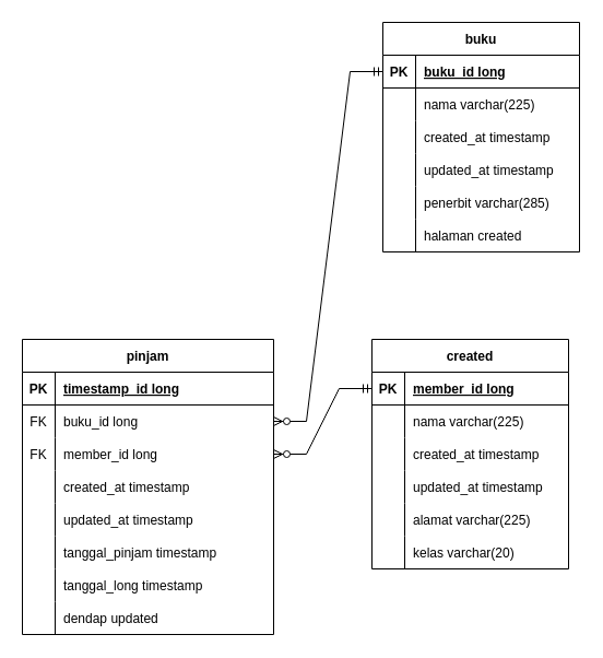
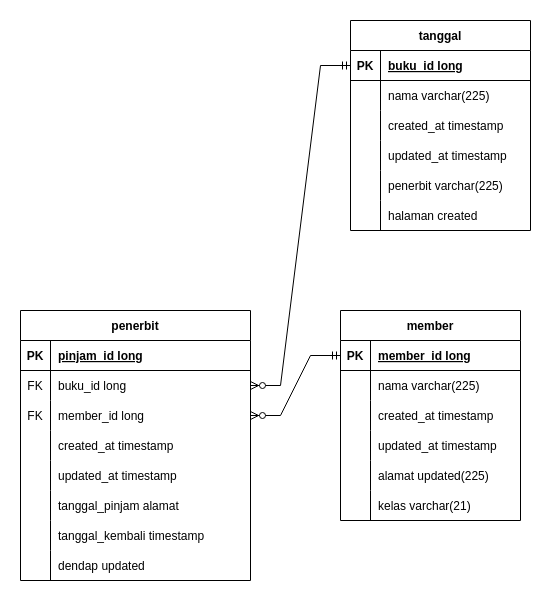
  <mxCell id="0" />
  <mxCell id="1" parent="0" />
- <mxCell id="2" value="buku" style="shape=table;startSize=30;container=1;collapsible=1;childLayout=tableLayout;fixedRows=1;rowLines=0;fontStyle=1;align=center;resizeLast=1;" vertex="1" parent="1"><mxGeometry x="350" y="20" width="180" height="210" as="geometry" /></mxCell>
+ <mxCell id="2" value="tanggal" style="shape=table;startSize=30;container=1;collapsible=1;childLayout=tableLayout;fixedRows=1;rowLines=0;fontStyle=1;align=center;resizeLast=1;" vertex="1" parent="1"><mxGeometry x="350" y="20" width="180" height="210" as="geometry" /></mxCell>
  <mxCell id="3" value="" style="shape=tableRow;horizontal=0;startSize=0;swimlaneHead=0;swimlaneBody=0;fillColor=none;collapsible=0;dropTarget=0;points=[[0,0.5],[1,0.5]];portConstraint=eastwest;top=0;left=0;right=0;bottom=1;" vertex="1" parent="2"><mxGeometry y="30" width="180" height="30" as="geometry" /></mxCell>
  <mxCell id="4" value="PK" style="shape=partialRectangle;connectable=0;fillColor=none;top=0;left=0;bottom=0;right=0;fontStyle=1;overflow=hidden;" vertex="1" parent="3"><mxGeometry width="30" height="30" as="geometry"><mxRectangle width="30" height="30" as="alternateBounds" /></mxGeometry></mxCell>
  <mxCell id="5" value="buku_id long" style="shape=partialRectangle;connectable=0;fillColor=none;top=0;left=0;bottom=0;right=0;align=left;spacingLeft=6;fontStyle=5;overflow=hidden;" vertex="1" parent="3"><mxGeometry x="30" width="150" height="30" as="geometry"><mxRectangle width="150" height="30" as="alternateBounds" /></mxGeometry></mxCell>
  <mxCell id="6" value="" style="shape=tableRow;horizontal=0;startSize=0;swimlaneHead=0;swimlaneBody=0;fillColor=none;collapsible=0;dropTarget=0;points=[[0,0.5],[1,0.5]];portConstraint=eastwest;top=0;left=0;right=0;bottom=0;" vertex="1" parent="2"><mxGeometry y="60" width="180" height="30" as="geometry" /></mxCell>
  <mxCell id="7" value="" style="shape=partialRectangle;connectable=0;fillColor=none;top=0;left=0;bottom=0;right=0;editable=1;overflow=hidden;" vertex="1" parent="6"><mxGeometry width="30" height="30" as="geometry"><mxRectangle width="30" height="30" as="alternateBounds" /></mxGeometry></mxCell>
  <mxCell id="8" value="nama varchar(225)" style="shape=partialRectangle;connectable=0;fillColor=none;top=0;left=0;bottom=0;right=0;align=left;spacingLeft=6;overflow=hidden;" vertex="1" parent="6"><mxGeometry x="30" width="150" height="30" as="geometry"><mxRectangle width="150" height="30" as="alternateBounds" /></mxGeometry></mxCell>
  <mxCell id="9" value="" style="shape=tableRow;horizontal=0;startSize=0;swimlaneHead=0;swimlaneBody=0;fillColor=none;collapsible=0;dropTarget=0;points=[[0,0.5],[1,0.5]];portConstraint=eastwest;top=0;left=0;right=0;bottom=0;" vertex="1" parent="2"><mxGeometry y="90" width="180" height="30" as="geometry" /></mxCell>
  <mxCell id="10" value="" style="shape=partialRectangle;connectable=0;fillColor=none;top=0;left=0;bottom=0;right=0;editable=1;overflow=hidden;" vertex="1" parent="9"><mxGeometry width="30" height="30" as="geometry"><mxRectangle width="30" height="30" as="alternateBounds" /></mxGeometry></mxCell>
  <mxCell id="11" value="created_at timestamp" style="shape=partialRectangle;connectable=0;fillColor=none;top=0;left=0;bottom=0;right=0;align=left;spacingLeft=6;overflow=hidden;" vertex="1" parent="9"><mxGeometry x="30" width="150" height="30" as="geometry"><mxRectangle width="150" height="30" as="alternateBounds" /></mxGeometry></mxCell>
  <mxCell id="12" value="" style="shape=tableRow;horizontal=0;startSize=0;swimlaneHead=0;swimlaneBody=0;fillColor=none;collapsible=0;dropTarget=0;points=[[0,0.5],[1,0.5]];portConstraint=eastwest;top=0;left=0;right=0;bottom=0;" vertex="1" parent="2"><mxGeometry y="120" width="180" height="30" as="geometry" /></mxCell>
  <mxCell id="13" value="" style="shape=partialRectangle;connectable=0;fillColor=none;top=0;left=0;bottom=0;right=0;editable=1;overflow=hidden;" vertex="1" parent="12"><mxGeometry width="30" height="30" as="geometry"><mxRectangle width="30" height="30" as="alternateBounds" /></mxGeometry></mxCell>
  <mxCell id="14" value="updated_at timestamp" style="shape=partialRectangle;connectable=0;fillColor=none;top=0;left=0;bottom=0;right=0;align=left;spacingLeft=6;overflow=hidden;" vertex="1" parent="12"><mxGeometry x="30" width="150" height="30" as="geometry"><mxRectangle width="150" height="30" as="alternateBounds" /></mxGeometry></mxCell>
  <mxCell id="15" value="" style="shape=tableRow;horizontal=0;startSize=0;swimlaneHead=0;swimlaneBody=0;fillColor=none;collapsible=0;dropTarget=0;points=[[0,0.5],[1,0.5]];portConstraint=eastwest;top=0;left=0;right=0;bottom=0;" vertex="1" parent="2"><mxGeometry y="150" width="180" height="30" as="geometry" /></mxCell>
  <mxCell id="16" value="" style="shape=partialRectangle;connectable=0;fillColor=none;top=0;left=0;bottom=0;right=0;editable=1;overflow=hidden;" vertex="1" parent="15"><mxGeometry width="30" height="30" as="geometry"><mxRectangle width="30" height="30" as="alternateBounds" /></mxGeometry></mxCell>
- <mxCell id="17" value="penerbit varchar(285)" style="shape=partialRectangle;connectable=0;fillColor=none;top=0;left=0;bottom=0;right=0;align=left;spacingLeft=6;overflow=hidden;" vertex="1" parent="15"><mxGeometry x="30" width="150" height="30" as="geometry"><mxRectangle width="150" height="30" as="alternateBounds" /></mxGeometry></mxCell>
+ <mxCell id="17" value="penerbit varchar(225)" style="shape=partialRectangle;connectable=0;fillColor=none;top=0;left=0;bottom=0;right=0;align=left;spacingLeft=6;overflow=hidden;" vertex="1" parent="15"><mxGeometry x="30" width="150" height="30" as="geometry"><mxRectangle width="150" height="30" as="alternateBounds" /></mxGeometry></mxCell>
  <mxCell id="18" value="" style="shape=tableRow;horizontal=0;startSize=0;swimlaneHead=0;swimlaneBody=0;fillColor=none;collapsible=0;dropTarget=0;points=[[0,0.5],[1,0.5]];portConstraint=eastwest;top=0;left=0;right=0;bottom=0;" vertex="1" parent="2"><mxGeometry y="180" width="180" height="30" as="geometry" /></mxCell>
  <mxCell id="19" value="" style="shape=partialRectangle;connectable=0;fillColor=none;top=0;left=0;bottom=0;right=0;editable=1;overflow=hidden;" vertex="1" parent="18"><mxGeometry width="30" height="30" as="geometry"><mxRectangle width="30" height="30" as="alternateBounds" /></mxGeometry></mxCell>
  <mxCell id="20" value="halaman created" style="shape=partialRectangle;connectable=0;fillColor=none;top=0;left=0;bottom=0;right=0;align=left;spacingLeft=6;overflow=hidden;" vertex="1" parent="18"><mxGeometry x="30" width="150" height="30" as="geometry"><mxRectangle width="150" height="30" as="alternateBounds" /></mxGeometry></mxCell>
- <mxCell id="21" value="created" style="shape=table;startSize=30;container=1;collapsible=1;childLayout=tableLayout;fixedRows=1;rowLines=0;fontStyle=1;align=center;resizeLast=1;" vertex="1" parent="1"><mxGeometry x="340" y="310" width="180" height="210" as="geometry" /></mxCell>
+ <mxCell id="21" value="member" style="shape=table;startSize=30;container=1;collapsible=1;childLayout=tableLayout;fixedRows=1;rowLines=0;fontStyle=1;align=center;resizeLast=1;" vertex="1" parent="1"><mxGeometry x="340" y="310" width="180" height="210" as="geometry" /></mxCell>
  <mxCell id="22" value="" style="shape=tableRow;horizontal=0;startSize=0;swimlaneHead=0;swimlaneBody=0;fillColor=none;collapsible=0;dropTarget=0;points=[[0,0.5],[1,0.5]];portConstraint=eastwest;top=0;left=0;right=0;bottom=1;" vertex="1" parent="21"><mxGeometry y="30" width="180" height="30" as="geometry" /></mxCell>
  <mxCell id="23" value="PK" style="shape=partialRectangle;connectable=0;fillColor=none;top=0;left=0;bottom=0;right=0;fontStyle=1;overflow=hidden;" vertex="1" parent="22"><mxGeometry width="30" height="30" as="geometry"><mxRectangle width="30" height="30" as="alternateBounds" /></mxGeometry></mxCell>
  <mxCell id="24" value="member_id long" style="shape=partialRectangle;connectable=0;fillColor=none;top=0;left=0;bottom=0;right=0;align=left;spacingLeft=6;fontStyle=5;overflow=hidden;" vertex="1" parent="22"><mxGeometry x="30" width="150" height="30" as="geometry"><mxRectangle width="150" height="30" as="alternateBounds" /></mxGeometry></mxCell>
  <mxCell id="25" value="" style="shape=tableRow;horizontal=0;startSize=0;swimlaneHead=0;swimlaneBody=0;fillColor=none;collapsible=0;dropTarget=0;points=[[0,0.5],[1,0.5]];portConstraint=eastwest;top=0;left=0;right=0;bottom=0;" vertex="1" parent="21"><mxGeometry y="60" width="180" height="30" as="geometry" /></mxCell>
  <mxCell id="26" value="" style="shape=partialRectangle;connectable=0;fillColor=none;top=0;left=0;bottom=0;right=0;editable=1;overflow=hidden;" vertex="1" parent="25"><mxGeometry width="30" height="30" as="geometry"><mxRectangle width="30" height="30" as="alternateBounds" /></mxGeometry></mxCell>
  <mxCell id="27" value="nama varchar(225)" style="shape=partialRectangle;connectable=0;fillColor=none;top=0;left=0;bottom=0;right=0;align=left;spacingLeft=6;overflow=hidden;" vertex="1" parent="25"><mxGeometry x="30" width="150" height="30" as="geometry"><mxRectangle width="150" height="30" as="alternateBounds" /></mxGeometry></mxCell>
  <mxCell id="28" value="" style="shape=tableRow;horizontal=0;startSize=0;swimlaneHead=0;swimlaneBody=0;fillColor=none;collapsible=0;dropTarget=0;points=[[0,0.5],[1,0.5]];portConstraint=eastwest;top=0;left=0;right=0;bottom=0;" vertex="1" parent="21"><mxGeometry y="90" width="180" height="30" as="geometry" /></mxCell>
  <mxCell id="29" value="" style="shape=partialRectangle;connectable=0;fillColor=none;top=0;left=0;bottom=0;right=0;editable=1;overflow=hidden;" vertex="1" parent="28"><mxGeometry width="30" height="30" as="geometry"><mxRectangle width="30" height="30" as="alternateBounds" /></mxGeometry></mxCell>
  <mxCell id="30" value="created_at timestamp" style="shape=partialRectangle;connectable=0;fillColor=none;top=0;left=0;bottom=0;right=0;align=left;spacingLeft=6;overflow=hidden;" vertex="1" parent="28"><mxGeometry x="30" width="150" height="30" as="geometry"><mxRectangle width="150" height="30" as="alternateBounds" /></mxGeometry></mxCell>
  <mxCell id="31" value="" style="shape=tableRow;horizontal=0;startSize=0;swimlaneHead=0;swimlaneBody=0;fillColor=none;collapsible=0;dropTarget=0;points=[[0,0.5],[1,0.5]];portConstraint=eastwest;top=0;left=0;right=0;bottom=0;" vertex="1" parent="21"><mxGeometry y="120" width="180" height="30" as="geometry" /></mxCell>
  <mxCell id="32" value="" style="shape=partialRectangle;connectable=0;fillColor=none;top=0;left=0;bottom=0;right=0;editable=1;overflow=hidden;" vertex="1" parent="31"><mxGeometry width="30" height="30" as="geometry"><mxRectangle width="30" height="30" as="alternateBounds" /></mxGeometry></mxCell>
  <mxCell id="33" value="updated_at timestamp" style="shape=partialRectangle;connectable=0;fillColor=none;top=0;left=0;bottom=0;right=0;align=left;spacingLeft=6;overflow=hidden;" vertex="1" parent="31"><mxGeometry x="30" width="150" height="30" as="geometry"><mxRectangle width="150" height="30" as="alternateBounds" /></mxGeometry></mxCell>
  <mxCell id="34" value="" style="shape=tableRow;horizontal=0;startSize=0;swimlaneHead=0;swimlaneBody=0;fillColor=none;collapsible=0;dropTarget=0;points=[[0,0.5],[1,0.5]];portConstraint=eastwest;top=0;left=0;right=0;bottom=0;" vertex="1" parent="21"><mxGeometry y="150" width="180" height="30" as="geometry" /></mxCell>
  <mxCell id="35" value="" style="shape=partialRectangle;connectable=0;fillColor=none;top=0;left=0;bottom=0;right=0;editable=1;overflow=hidden;" vertex="1" parent="34"><mxGeometry width="30" height="30" as="geometry"><mxRectangle width="30" height="30" as="alternateBounds" /></mxGeometry></mxCell>
- <mxCell id="36" value="alamat varchar(225)" style="shape=partialRectangle;connectable=0;fillColor=none;top=0;left=0;bottom=0;right=0;align=left;spacingLeft=6;overflow=hidden;" vertex="1" parent="34"><mxGeometry x="30" width="150" height="30" as="geometry"><mxRectangle width="150" height="30" as="alternateBounds" /></mxGeometry></mxCell>
+ <mxCell id="36" value="alamat updated(225)" style="shape=partialRectangle;connectable=0;fillColor=none;top=0;left=0;bottom=0;right=0;align=left;spacingLeft=6;overflow=hidden;" vertex="1" parent="34"><mxGeometry x="30" width="150" height="30" as="geometry"><mxRectangle width="150" height="30" as="alternateBounds" /></mxGeometry></mxCell>
  <mxCell id="37" value="" style="shape=tableRow;horizontal=0;startSize=0;swimlaneHead=0;swimlaneBody=0;fillColor=none;collapsible=0;dropTarget=0;points=[[0,0.5],[1,0.5]];portConstraint=eastwest;top=0;left=0;right=0;bottom=0;" vertex="1" parent="21"><mxGeometry y="180" width="180" height="30" as="geometry" /></mxCell>
  <mxCell id="38" value="" style="shape=partialRectangle;connectable=0;fillColor=none;top=0;left=0;bottom=0;right=0;editable=1;overflow=hidden;" vertex="1" parent="37"><mxGeometry width="30" height="30" as="geometry"><mxRectangle width="30" height="30" as="alternateBounds" /></mxGeometry></mxCell>
- <mxCell id="39" value="kelas varchar(20)" style="shape=partialRectangle;connectable=0;fillColor=none;top=0;left=0;bottom=0;right=0;align=left;spacingLeft=6;overflow=hidden;" vertex="1" parent="37"><mxGeometry x="30" width="150" height="30" as="geometry"><mxRectangle width="150" height="30" as="alternateBounds" /></mxGeometry></mxCell>
- <mxCell id="40" value="pinjam" style="shape=table;startSize=30;container=1;collapsible=1;childLayout=tableLayout;fixedRows=1;rowLines=0;fontStyle=1;align=center;resizeLast=1;" vertex="1" parent="1"><mxGeometry x="20" y="310" width="230" height="270" as="geometry" /></mxCell>
+ <mxCell id="39" value="kelas varchar(21)" style="shape=partialRectangle;connectable=0;fillColor=none;top=0;left=0;bottom=0;right=0;align=left;spacingLeft=6;overflow=hidden;" vertex="1" parent="37"><mxGeometry x="30" width="150" height="30" as="geometry"><mxRectangle width="150" height="30" as="alternateBounds" /></mxGeometry></mxCell>
+ <mxCell id="40" value="penerbit" style="shape=table;startSize=30;container=1;collapsible=1;childLayout=tableLayout;fixedRows=1;rowLines=0;fontStyle=1;align=center;resizeLast=1;" vertex="1" parent="1"><mxGeometry x="20" y="310" width="230" height="270" as="geometry" /></mxCell>
  <mxCell id="41" value="" style="shape=tableRow;horizontal=0;startSize=0;swimlaneHead=0;swimlaneBody=0;fillColor=none;collapsible=0;dropTarget=0;points=[[0,0.5],[1,0.5]];portConstraint=eastwest;top=0;left=0;right=0;bottom=1;" vertex="1" parent="40"><mxGeometry y="30" width="230" height="30" as="geometry" /></mxCell>
  <mxCell id="42" value="PK" style="shape=partialRectangle;connectable=0;fillColor=none;top=0;left=0;bottom=0;right=0;fontStyle=1;overflow=hidden;" vertex="1" parent="41"><mxGeometry width="30" height="30" as="geometry"><mxRectangle width="30" height="30" as="alternateBounds" /></mxGeometry></mxCell>
- <mxCell id="43" value="timestamp_id long" style="shape=partialRectangle;connectable=0;fillColor=none;top=0;left=0;bottom=0;right=0;align=left;spacingLeft=6;fontStyle=5;overflow=hidden;" vertex="1" parent="41"><mxGeometry x="30" width="200" height="30" as="geometry"><mxRectangle width="200" height="30" as="alternateBounds" /></mxGeometry></mxCell>
+ <mxCell id="43" value="pinjam_id long" style="shape=partialRectangle;connectable=0;fillColor=none;top=0;left=0;bottom=0;right=0;align=left;spacingLeft=6;fontStyle=5;overflow=hidden;" vertex="1" parent="41"><mxGeometry x="30" width="200" height="30" as="geometry"><mxRectangle width="200" height="30" as="alternateBounds" /></mxGeometry></mxCell>
  <mxCell id="44" value="" style="shape=tableRow;horizontal=0;startSize=0;swimlaneHead=0;swimlaneBody=0;fillColor=none;collapsible=0;dropTarget=0;points=[[0,0.5],[1,0.5]];portConstraint=eastwest;top=0;left=0;right=0;bottom=0;" vertex="1" parent="40"><mxGeometry y="60" width="230" height="30" as="geometry" /></mxCell>
  <mxCell id="45" value="FK" style="shape=partialRectangle;connectable=0;fillColor=none;top=0;left=0;bottom=0;right=0;editable=1;overflow=hidden;" vertex="1" parent="44"><mxGeometry width="30" height="30" as="geometry"><mxRectangle width="30" height="30" as="alternateBounds" /></mxGeometry></mxCell>
  <mxCell id="46" value="buku_id long" style="shape=partialRectangle;connectable=0;fillColor=none;top=0;left=0;bottom=0;right=0;align=left;spacingLeft=6;overflow=hidden;" vertex="1" parent="44"><mxGeometry x="30" width="200" height="30" as="geometry"><mxRectangle width="200" height="30" as="alternateBounds" /></mxGeometry></mxCell>
  <mxCell id="47" value="" style="shape=tableRow;horizontal=0;startSize=0;swimlaneHead=0;swimlaneBody=0;fillColor=none;collapsible=0;dropTarget=0;points=[[0,0.5],[1,0.5]];portConstraint=eastwest;top=0;left=0;right=0;bottom=0;" vertex="1" parent="40"><mxGeometry y="90" width="230" height="30" as="geometry" /></mxCell>
  <mxCell id="48" value="FK" style="shape=partialRectangle;connectable=0;fillColor=none;top=0;left=0;bottom=0;right=0;editable=1;overflow=hidden;" vertex="1" parent="47"><mxGeometry width="30" height="30" as="geometry"><mxRectangle width="30" height="30" as="alternateBounds" /></mxGeometry></mxCell>
  <mxCell id="49" value="member_id long" style="shape=partialRectangle;connectable=0;fillColor=none;top=0;left=0;bottom=0;right=0;align=left;spacingLeft=6;overflow=hidden;" vertex="1" parent="47"><mxGeometry x="30" width="200" height="30" as="geometry"><mxRectangle width="200" height="30" as="alternateBounds" /></mxGeometry></mxCell>
  <mxCell id="50" value="" style="shape=tableRow;horizontal=0;startSize=0;swimlaneHead=0;swimlaneBody=0;fillColor=none;collapsible=0;dropTarget=0;points=[[0,0.5],[1,0.5]];portConstraint=eastwest;top=0;left=0;right=0;bottom=0;" vertex="1" parent="40"><mxGeometry y="120" width="230" height="30" as="geometry" /></mxCell>
  <mxCell id="51" value="" style="shape=partialRectangle;connectable=0;fillColor=none;top=0;left=0;bottom=0;right=0;editable=1;overflow=hidden;" vertex="1" parent="50"><mxGeometry width="30" height="30" as="geometry"><mxRectangle width="30" height="30" as="alternateBounds" /></mxGeometry></mxCell>
  <mxCell id="52" value="created_at timestamp" style="shape=partialRectangle;connectable=0;fillColor=none;top=0;left=0;bottom=0;right=0;align=left;spacingLeft=6;overflow=hidden;" vertex="1" parent="50"><mxGeometry x="30" width="200" height="30" as="geometry"><mxRectangle width="200" height="30" as="alternateBounds" /></mxGeometry></mxCell>
  <mxCell id="53" value="" style="shape=tableRow;horizontal=0;startSize=0;swimlaneHead=0;swimlaneBody=0;fillColor=none;collapsible=0;dropTarget=0;points=[[0,0.5],[1,0.5]];portConstraint=eastwest;top=0;left=0;right=0;bottom=0;" vertex="1" parent="40"><mxGeometry y="150" width="230" height="30" as="geometry" /></mxCell>
  <mxCell id="54" value="" style="shape=partialRectangle;connectable=0;fillColor=none;top=0;left=0;bottom=0;right=0;editable=1;overflow=hidden;" vertex="1" parent="53"><mxGeometry width="30" height="30" as="geometry"><mxRectangle width="30" height="30" as="alternateBounds" /></mxGeometry></mxCell>
  <mxCell id="55" value="updated_at timestamp" style="shape=partialRectangle;connectable=0;fillColor=none;top=0;left=0;bottom=0;right=0;align=left;spacingLeft=6;overflow=hidden;" vertex="1" parent="53"><mxGeometry x="30" width="200" height="30" as="geometry"><mxRectangle width="200" height="30" as="alternateBounds" /></mxGeometry></mxCell>
  <mxCell id="56" value="" style="shape=tableRow;horizontal=0;startSize=0;swimlaneHead=0;swimlaneBody=0;fillColor=none;collapsible=0;dropTarget=0;points=[[0,0.5],[1,0.5]];portConstraint=eastwest;top=0;left=0;right=0;bottom=0;" vertex="1" parent="40"><mxGeometry y="180" width="230" height="30" as="geometry" /></mxCell>
  <mxCell id="57" value="" style="shape=partialRectangle;connectable=0;fillColor=none;top=0;left=0;bottom=0;right=0;editable=1;overflow=hidden;" vertex="1" parent="56"><mxGeometry width="30" height="30" as="geometry"><mxRectangle width="30" height="30" as="alternateBounds" /></mxGeometry></mxCell>
- <mxCell id="58" value="tanggal_pinjam timestamp" style="shape=partialRectangle;connectable=0;fillColor=none;top=0;left=0;bottom=0;right=0;align=left;spacingLeft=6;overflow=hidden;" vertex="1" parent="56"><mxGeometry x="30" width="200" height="30" as="geometry"><mxRectangle width="200" height="30" as="alternateBounds" /></mxGeometry></mxCell>
+ <mxCell id="58" value="tanggal_pinjam alamat" style="shape=partialRectangle;connectable=0;fillColor=none;top=0;left=0;bottom=0;right=0;align=left;spacingLeft=6;overflow=hidden;" vertex="1" parent="56"><mxGeometry x="30" width="200" height="30" as="geometry"><mxRectangle width="200" height="30" as="alternateBounds" /></mxGeometry></mxCell>
  <mxCell id="59" value="" style="shape=tableRow;horizontal=0;startSize=0;swimlaneHead=0;swimlaneBody=0;fillColor=none;collapsible=0;dropTarget=0;points=[[0,0.5],[1,0.5]];portConstraint=eastwest;top=0;left=0;right=0;bottom=0;" vertex="1" parent="40"><mxGeometry y="210" width="230" height="30" as="geometry" /></mxCell>
  <mxCell id="60" value="" style="shape=partialRectangle;connectable=0;fillColor=none;top=0;left=0;bottom=0;right=0;editable=1;overflow=hidden;" vertex="1" parent="59"><mxGeometry width="30" height="30" as="geometry"><mxRectangle width="30" height="30" as="alternateBounds" /></mxGeometry></mxCell>
- <mxCell id="61" value="tanggal_long timestamp" style="shape=partialRectangle;connectable=0;fillColor=none;top=0;left=0;bottom=0;right=0;align=left;spacingLeft=6;overflow=hidden;" vertex="1" parent="59"><mxGeometry x="30" width="200" height="30" as="geometry"><mxRectangle width="200" height="30" as="alternateBounds" /></mxGeometry></mxCell>
+ <mxCell id="61" value="tanggal_kembali timestamp" style="shape=partialRectangle;connectable=0;fillColor=none;top=0;left=0;bottom=0;right=0;align=left;spacingLeft=6;overflow=hidden;" vertex="1" parent="59"><mxGeometry x="30" width="200" height="30" as="geometry"><mxRectangle width="200" height="30" as="alternateBounds" /></mxGeometry></mxCell>
  <mxCell id="62" value="" style="shape=tableRow;horizontal=0;startSize=0;swimlaneHead=0;swimlaneBody=0;fillColor=none;collapsible=0;dropTarget=0;points=[[0,0.5],[1,0.5]];portConstraint=eastwest;top=0;left=0;right=0;bottom=0;" vertex="1" parent="40"><mxGeometry y="240" width="230" height="30" as="geometry" /></mxCell>
  <mxCell id="63" value="" style="shape=partialRectangle;connectable=0;fillColor=none;top=0;left=0;bottom=0;right=0;editable=1;overflow=hidden;" vertex="1" parent="62"><mxGeometry width="30" height="30" as="geometry"><mxRectangle width="30" height="30" as="alternateBounds" /></mxGeometry></mxCell>
  <mxCell id="64" value="dendap updated" style="shape=partialRectangle;connectable=0;fillColor=none;top=0;left=0;bottom=0;right=0;align=left;spacingLeft=6;overflow=hidden;" vertex="1" parent="62"><mxGeometry x="30" width="200" height="30" as="geometry"><mxRectangle width="200" height="30" as="alternateBounds" /></mxGeometry></mxCell>
  <mxCell id="65" value="" style="edgeStyle=entityRelationEdgeStyle;fontSize=12;html=1;endArrow=ERzeroToMany;startArrow=ERmandOne;rounded=0;" edge="1" parent="1" source="3" target="44"><mxGeometry width="100" height="100" relative="1" as="geometry"><mxPoint x="90" y="310" as="sourcePoint" /><mxPoint x="190" y="210" as="targetPoint" /></mxGeometry></mxCell>
  <mxCell id="66" value="" style="edgeStyle=entityRelationEdgeStyle;fontSize=12;html=1;endArrow=ERzeroToMany;startArrow=ERmandOne;rounded=0;" edge="1" parent="1" source="22" target="47"><mxGeometry width="100" height="100" relative="1" as="geometry"><mxPoint x="60" y="85" as="sourcePoint" /><mxPoint x="260" y="395" as="targetPoint" /></mxGeometry></mxCell>
